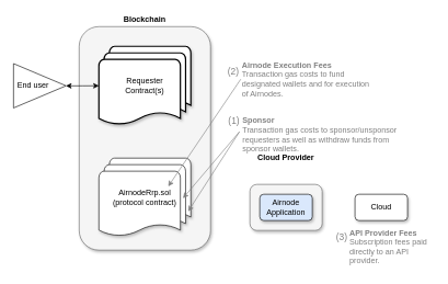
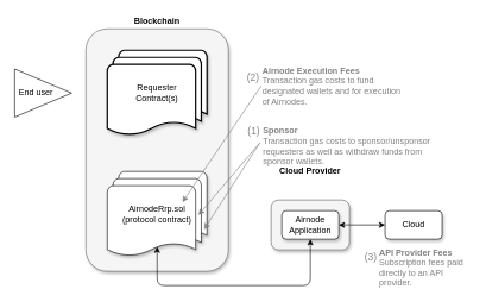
  <mxCell id="0" />
  <mxCell id="1" parent="0" />
  <mxCell id="2" value="" style="rounded=1;whiteSpace=wrap;html=1;shadow=1;fillColor=#f5f5f5;strokeColor=#666666;fontColor=#333333;" parent="1" vertex="1"><mxGeometry x="120" y="40" width="200" height="340" as="geometry" /></mxCell>
  <mxCell id="3" value="&lt;b&gt;Blockchain&lt;/b&gt;" style="text;html=1;strokeColor=none;fillColor=none;align=center;verticalAlign=middle;whiteSpace=wrap;rounded=0;" parent="1" vertex="1"><mxGeometry x="120" y="20" width="200" height="20" as="geometry" /></mxCell>
  <mxCell id="4" value="Requester&lt;br&gt;Contract(s)" style="strokeWidth=2;html=1;shape=mxgraph.flowchart.multi-document;whiteSpace=wrap;shadow=1;" parent="1" vertex="1"><mxGeometry x="150" y="70" width="140" height="120" as="geometry" /></mxCell>
- <mxCell id="5" style="edgeStyle=orthogonalEdgeStyle;rounded=0;orthogonalLoop=1;jettySize=auto;html=1;entryX=0;entryY=0.5;entryDx=0;entryDy=0;entryPerimeter=0;startArrow=classic;startFill=1;" parent="1" source="6" target="4" edge="1"><mxGeometry relative="1" as="geometry" /></mxCell>
  <mxCell id="6" value="End user&amp;nbsp; &amp;nbsp; &amp;nbsp;&amp;nbsp;" style="triangle;whiteSpace=wrap;html=1;align=center;" parent="1" vertex="1"><mxGeometry x="20" y="96.25" width="80" height="67.5" as="geometry" /></mxCell>
  <mxCell id="7" value="AirnodeRrp.sol&lt;br&gt;(protocol contract)" style="strokeWidth=1;html=1;shape=mxgraph.flowchart.multi-document;whiteSpace=wrap;shadow=1;" parent="1" vertex="1"><mxGeometry x="150" y="240" width="140" height="120" as="geometry" /></mxCell>
  <mxCell id="8" value="" style="rounded=1;whiteSpace=wrap;html=1;fillColor=#f5f5f5;strokeColor=#666666;fontColor=#333333;shadow=1;" parent="1" vertex="1"><mxGeometry x="380" y="280" width="110" height="70" as="geometry" /></mxCell>
  <mxCell id="9" value="Cloud" style="rounded=1;whiteSpace=wrap;html=1;shadow=1;" parent="1" vertex="1"><mxGeometry x="540" y="295" width="80" height="40" as="geometry" /></mxCell>
- <mxCell id="11" value="Airnode&lt;br&gt;Application" style="rounded=1;whiteSpace=wrap;html=1;shadow=1;fillColor=#dae8fc;" parent="1" vertex="1"><mxGeometry x="395" y="295" width="80" height="40" as="geometry" /></mxCell>
+ <mxCell id="10" style="edgeStyle=orthogonalEdgeStyle;rounded=0;orthogonalLoop=1;jettySize=auto;html=1;entryX=0;entryY=0.5;entryDx=0;entryDy=0;startArrow=classic;startFill=1;" parent="1" source="11" target="9" edge="1"><mxGeometry relative="1" as="geometry" /></mxCell>
+ <mxCell id="11" value="Airnode&lt;br&gt;Application" style="rounded=1;whiteSpace=wrap;html=1;shadow=1;" parent="1" vertex="1"><mxGeometry x="395" y="295" width="80" height="40" as="geometry" /></mxCell>
  <mxCell id="12" value="&lt;b&gt;Cloud Provider&lt;/b&gt;" style="text;html=1;strokeColor=none;fillColor=none;align=center;verticalAlign=middle;whiteSpace=wrap;rounded=0;" parent="1" vertex="1"><mxGeometry x="380" y="230" width="110" height="20" as="geometry" /></mxCell>
+ <mxCell id="13" value="" style="endArrow=classic;startArrow=classic;html=1;fontColor=#808080;strokeWidth=1;entryX=0.5;entryY=0.88;entryDx=0;entryDy=0;entryPerimeter=0;exitX=0.5;exitY=1;exitDx=0;exitDy=0;" parent="1" source="11" target="7" edge="1"><mxGeometry width="50" height="50" relative="1" as="geometry"><mxPoint x="10" y="420" as="sourcePoint" /><mxPoint x="60" y="370" as="targetPoint" /><Array as="points"><mxPoint x="435" y="400" /><mxPoint x="220" y="400" /></Array></mxGeometry></mxCell>
  <mxCell id="14" value="&lt;font color=&quot;#808080&quot;&gt;&lt;b&gt;Airnode Execution Fees&lt;/b&gt;&lt;br&gt;Transaction gas costs to fund designated wallets and for execution of Airnodes.&lt;/font&gt;" style="text;html=1;strokeColor=none;fillColor=none;align=left;verticalAlign=middle;whiteSpace=wrap;rounded=0;fontColor=#FF3333;" parent="1" vertex="1"><mxGeometry x="366" y="110" width="204" height="20" as="geometry" /></mxCell>
  <mxCell id="15" value="" style="endArrow=classic;html=1;exitX=0;exitY=0.5;exitDx=0;exitDy=0;fontColor=#808080;strokeColor=#808080;" parent="1" source="14" edge="1"><mxGeometry width="50" height="50" relative="1" as="geometry"><mxPoint x="360.62" y="210" as="sourcePoint" /><mxPoint x="255.62" y="283" as="targetPoint" /></mxGeometry></mxCell>
  <mxCell id="16" value="&lt;span&gt;&lt;b&gt;Sponsor&lt;/b&gt;&lt;br&gt;&lt;/span&gt;Transaction gas costs to sponsor/unsponsor requesters as well as withdraw funds from sponsor wallets&lt;span&gt;.&lt;/span&gt;" style="text;html=1;strokeColor=none;fillColor=none;align=left;verticalAlign=middle;whiteSpace=wrap;rounded=0;fontColor=#808080;" parent="1" vertex="1"><mxGeometry x="367" y="194" width="243" height="20" as="geometry" /></mxCell>
  <mxCell id="17" value="" style="endArrow=classic;html=1;fontColor=#FF3333;exitX=0;exitY=0.5;exitDx=0;exitDy=0;entryX=1.014;entryY=0.692;entryDx=0;entryDy=0;entryPerimeter=0;strokeColor=#808080;" parent="1" edge="1"><mxGeometry width="50" height="50" relative="1" as="geometry"><mxPoint x="364" y="200" as="sourcePoint" /><mxPoint x="285.96" y="321.04" as="targetPoint" /></mxGeometry></mxCell>
  <mxCell id="18" value="" style="endArrow=classic;html=1;fontColor=#FF3333;exitX=0;exitY=0.5;exitDx=0;exitDy=0;entryX=0.979;entryY=0.567;entryDx=0;entryDy=0;entryPerimeter=0;strokeColor=#808080;" parent="1" edge="1"><mxGeometry width="50" height="50" relative="1" as="geometry"><mxPoint x="364" y="200" as="sourcePoint" /><mxPoint x="278.06" y="301.04" as="targetPoint" /></mxGeometry></mxCell>
  <mxCell id="19" value="&lt;b&gt;API Provider Fees&lt;/b&gt;&lt;br&gt;Subscription fees paid directly to an API provider." style="text;whiteSpace=wrap;html=1;fontColor=#808080;" parent="1" vertex="1"><mxGeometry x="530" y="340" width="130" height="70" as="geometry" /></mxCell>
  <mxCell id="20" value="&lt;font style=&quot;font-size: 14px&quot;&gt;(2)&lt;/font&gt;" style="text;html=1;strokeColor=none;fillColor=none;align=center;verticalAlign=middle;whiteSpace=wrap;rounded=0;fontColor=#808080;" parent="1" vertex="1"><mxGeometry x="335" y="98" width="40" height="20" as="geometry" /></mxCell>
  <mxCell id="21" value="&lt;font style=&quot;font-size: 14px&quot;&gt;(1)&lt;/font&gt;" style="text;html=1;strokeColor=none;fillColor=none;align=center;verticalAlign=middle;whiteSpace=wrap;rounded=0;fontColor=#808080;" parent="1" vertex="1"><mxGeometry x="336" y="174" width="40" height="20" as="geometry" /></mxCell>
  <mxCell id="22" value="&lt;font style=&quot;font-size: 14px&quot;&gt;(3)&lt;/font&gt;" style="text;html=1;strokeColor=none;fillColor=none;align=center;verticalAlign=middle;whiteSpace=wrap;rounded=0;fontColor=#808080;" parent="1" vertex="1"><mxGeometry x="500" y="350" width="40" height="20" as="geometry" /></mxCell>
